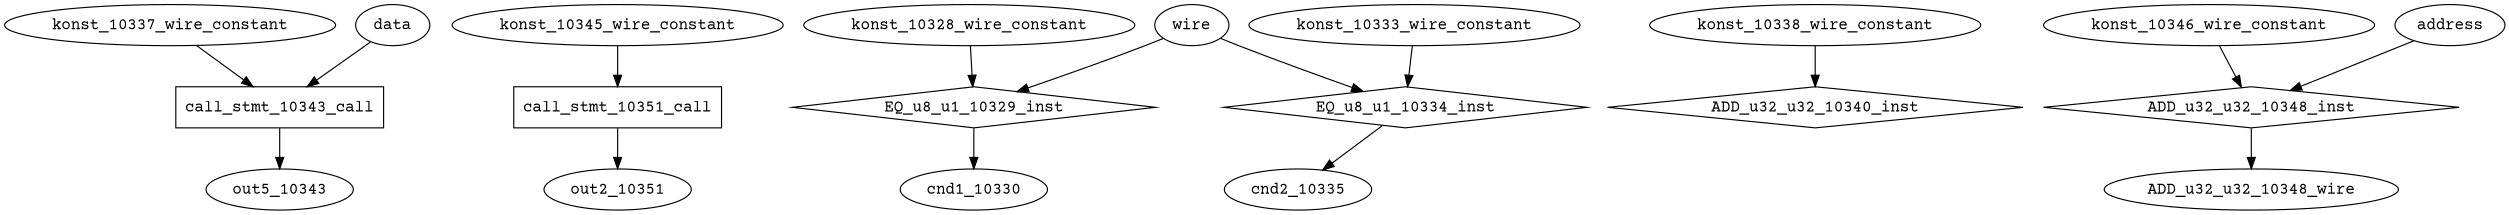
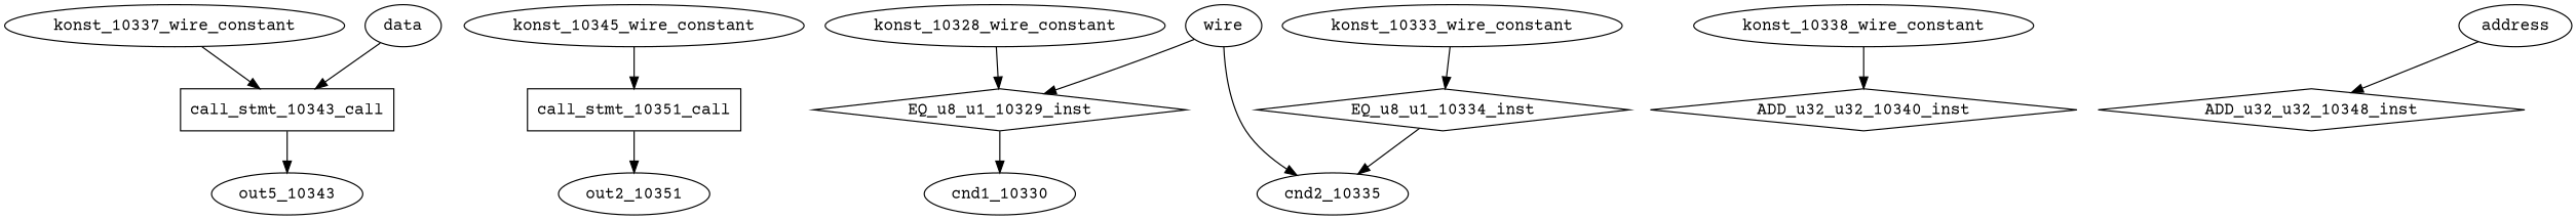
  digraph {
    fontname="Courier Prime"
    node [fontname="Courier Prime" shape=ellipse]
    edge [fontname="Courier Prime"]
    call_stmt_10343_call [shape=rectangle]
    n2 [label=out5_10343]
    call_stmt_10351_call [shape=rectangle]
    out2_10351
    EQ_u8_u1_10329_inst [shape=diamond]
    konst_10328_wire_constant
    cnd1_10330
    EQ_u8_u1_10334_inst [shape=diamond]
    konst_10333_wire_constant
    cnd2_10335
    konst_10337_wire_constant
    ADD_u32_u32_10340_inst [shape=diamond]
    konst_10338_wire_constant
    konst_10345_wire_constant
    ADD_u32_u32_10348_inst [shape=diamond]
-   konst_10346_wire_constant
-   ADD_u32_u32_10348_wire
    address [shape=""]
    n19 [label=wire shape=""]
    data [shape=""]
    call_stmt_10343_call -> n2
    call_stmt_10351_call -> out2_10351
    EQ_u8_u1_10329_inst -> cnd1_10330
    konst_10328_wire_constant -> EQ_u8_u1_10329_inst
    EQ_u8_u1_10334_inst -> cnd2_10335
    konst_10333_wire_constant -> EQ_u8_u1_10334_inst
    konst_10337_wire_constant -> call_stmt_10343_call
    konst_10338_wire_constant -> ADD_u32_u32_10340_inst
    konst_10345_wire_constant -> call_stmt_10351_call
-   ADD_u32_u32_10348_inst -> ADD_u32_u32_10348_wire
-   konst_10346_wire_constant -> ADD_u32_u32_10348_inst
    address -> ADD_u32_u32_10348_inst
    n19 -> EQ_u8_u1_10329_inst
-   n19 -> EQ_u8_u1_10334_inst
+   n19 -> cnd2_10335
    data -> call_stmt_10343_call
  }
